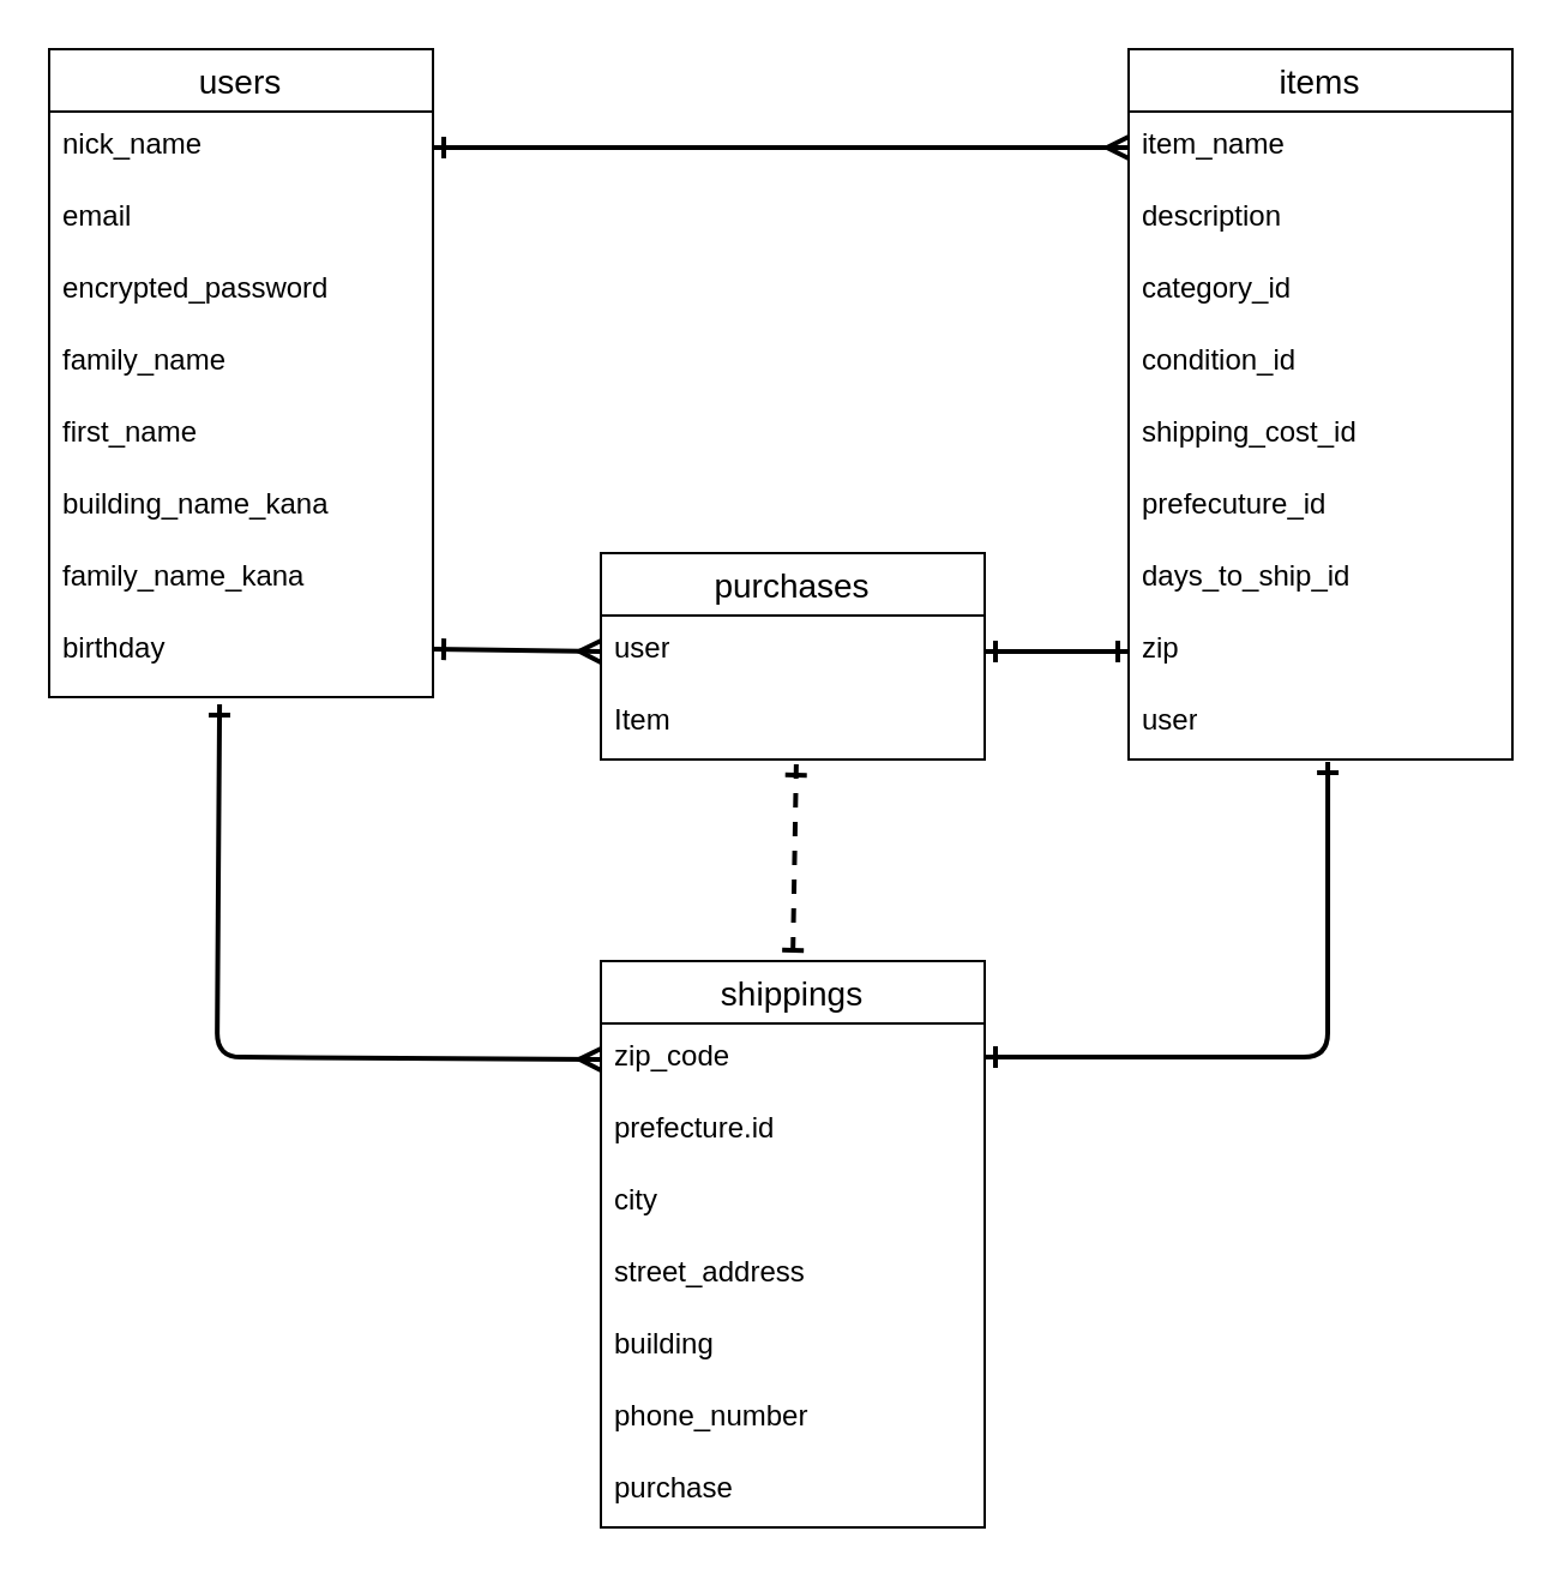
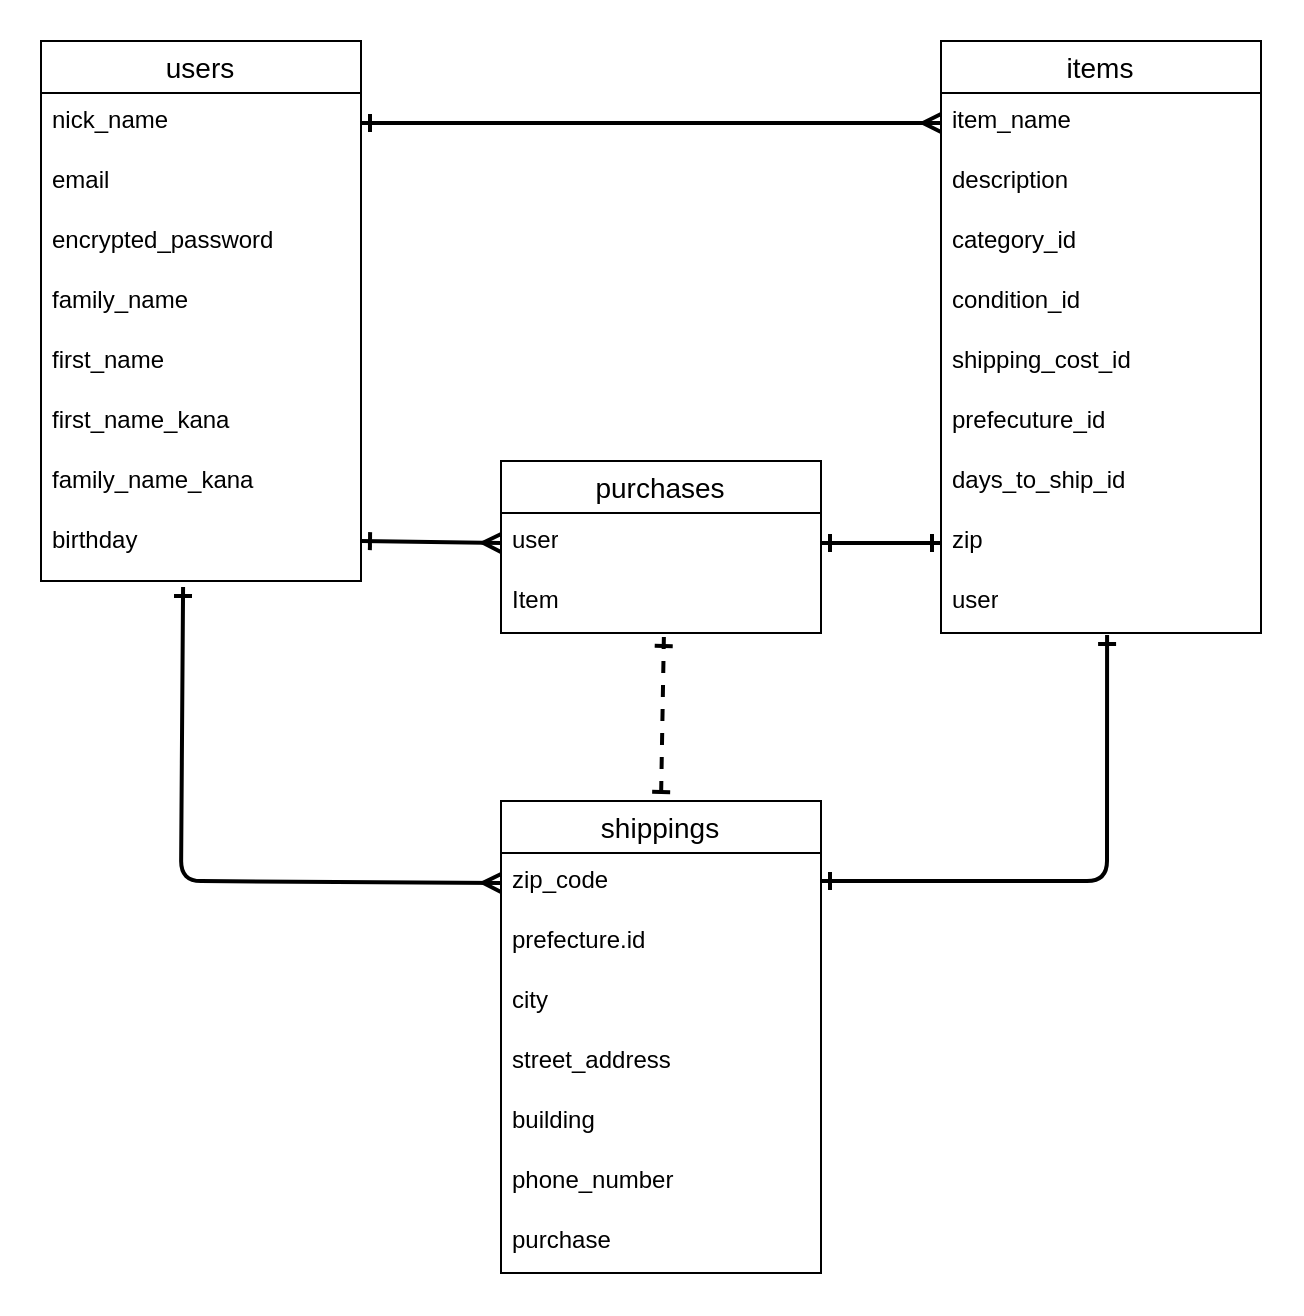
  <mxCell id="0" />
  <mxCell id="1" parent="0" />
  <mxCell id="2" value="users" style="swimlane;fontStyle=0;childLayout=stackLayout;horizontal=1;startSize=26;horizontalStack=0;resizeParent=1;resizeParentMax=0;resizeLast=0;collapsible=1;marginBottom=0;align=center;fontSize=14;" parent="1" vertex="1"><mxGeometry x="20" y="20" width="160" height="270" as="geometry"><mxRectangle x="10" y="130" width="70" height="30" as="alternateBounds" /></mxGeometry></mxCell>
  <mxCell id="3" value="nick_name" style="text;strokeColor=none;fillColor=none;spacingLeft=4;spacingRight=4;overflow=hidden;rotatable=0;points=[[0,0.5],[1,0.5]];portConstraint=eastwest;fontSize=12;whiteSpace=wrap;html=1;" parent="2" vertex="1"><mxGeometry y="26" width="160" height="30" as="geometry" /></mxCell>
  <mxCell id="4" value="email" style="text;strokeColor=none;fillColor=none;spacingLeft=4;spacingRight=4;overflow=hidden;rotatable=0;points=[[0,0.5],[1,0.5]];portConstraint=eastwest;fontSize=12;whiteSpace=wrap;html=1;" parent="2" vertex="1"><mxGeometry y="56" width="160" height="30" as="geometry" /></mxCell>
  <mxCell id="5" value="encrypted_password" style="text;strokeColor=none;fillColor=none;spacingLeft=4;spacingRight=4;overflow=hidden;rotatable=0;points=[[0,0.5],[1,0.5]];portConstraint=eastwest;fontSize=12;whiteSpace=wrap;html=1;" parent="2" vertex="1"><mxGeometry y="86" width="160" height="30" as="geometry" /></mxCell>
  <mxCell id="6" value="family_name" style="text;strokeColor=none;fillColor=none;spacingLeft=4;spacingRight=4;overflow=hidden;rotatable=0;points=[[0,0.5],[1,0.5]];portConstraint=eastwest;fontSize=12;whiteSpace=wrap;html=1;" parent="2" vertex="1"><mxGeometry y="116" width="160" height="30" as="geometry" /></mxCell>
  <mxCell id="7" value="first_name" style="text;strokeColor=none;fillColor=none;spacingLeft=4;spacingRight=4;overflow=hidden;rotatable=0;points=[[0,0.5],[1,0.5]];portConstraint=eastwest;fontSize=12;whiteSpace=wrap;html=1;" parent="2" vertex="1"><mxGeometry y="146" width="160" height="30" as="geometry" /></mxCell>
- <mxCell id="8" value="building_name_kana" style="text;strokeColor=none;fillColor=none;spacingLeft=4;spacingRight=4;overflow=hidden;rotatable=0;points=[[0,0.5],[1,0.5]];portConstraint=eastwest;fontSize=12;whiteSpace=wrap;html=1;" parent="2" vertex="1"><mxGeometry y="176" width="160" height="30" as="geometry" /></mxCell>
+ <mxCell id="8" value="first_name_kana" style="text;strokeColor=none;fillColor=none;spacingLeft=4;spacingRight=4;overflow=hidden;rotatable=0;points=[[0,0.5],[1,0.5]];portConstraint=eastwest;fontSize=12;whiteSpace=wrap;html=1;" parent="2" vertex="1"><mxGeometry y="176" width="160" height="30" as="geometry" /></mxCell>
  <mxCell id="9" value="family_name_kana" style="text;strokeColor=none;fillColor=none;spacingLeft=4;spacingRight=4;overflow=hidden;rotatable=0;points=[[0,0.5],[1,0.5]];portConstraint=eastwest;fontSize=12;whiteSpace=wrap;html=1;" parent="2" vertex="1"><mxGeometry y="206" width="160" height="30" as="geometry" /></mxCell>
  <mxCell id="10" value="birthday" style="text;strokeColor=none;fillColor=none;spacingLeft=4;spacingRight=4;overflow=hidden;rotatable=0;points=[[0,0.5],[1,0.5]];portConstraint=eastwest;fontSize=12;whiteSpace=wrap;html=1;" parent="2" vertex="1"><mxGeometry y="236" width="160" height="34" as="geometry" /></mxCell>
  <mxCell id="11" value="items" style="swimlane;fontStyle=0;childLayout=stackLayout;horizontal=1;startSize=26;horizontalStack=0;resizeParent=1;resizeParentMax=0;resizeLast=0;collapsible=1;marginBottom=0;align=center;fontSize=14;" parent="1" vertex="1"><mxGeometry x="470" y="20" width="160" height="296" as="geometry" /></mxCell>
  <mxCell id="12" value="item_name" style="text;strokeColor=none;fillColor=none;spacingLeft=4;spacingRight=4;overflow=hidden;rotatable=0;points=[[0,0.5],[1,0.5]];portConstraint=eastwest;fontSize=12;whiteSpace=wrap;html=1;" parent="11" vertex="1"><mxGeometry y="26" width="160" height="30" as="geometry" /></mxCell>
  <mxCell id="13" value="description" style="text;strokeColor=none;fillColor=none;spacingLeft=4;spacingRight=4;overflow=hidden;rotatable=0;points=[[0,0.5],[1,0.5]];portConstraint=eastwest;fontSize=12;whiteSpace=wrap;html=1;" parent="11" vertex="1"><mxGeometry y="56" width="160" height="30" as="geometry" /></mxCell>
  <mxCell id="14" value="category_id" style="text;strokeColor=none;fillColor=none;spacingLeft=4;spacingRight=4;overflow=hidden;rotatable=0;points=[[0,0.5],[1,0.5]];portConstraint=eastwest;fontSize=12;whiteSpace=wrap;html=1;" parent="11" vertex="1"><mxGeometry y="86" width="160" height="30" as="geometry" /></mxCell>
  <mxCell id="15" value="condition_id" style="text;strokeColor=none;fillColor=none;spacingLeft=4;spacingRight=4;overflow=hidden;rotatable=0;points=[[0,0.5],[1,0.5]];portConstraint=eastwest;fontSize=12;whiteSpace=wrap;html=1;" parent="11" vertex="1"><mxGeometry y="116" width="160" height="30" as="geometry" /></mxCell>
  <mxCell id="16" value="shipping_cost_id" style="text;strokeColor=none;fillColor=none;spacingLeft=4;spacingRight=4;overflow=hidden;rotatable=0;points=[[0,0.5],[1,0.5]];portConstraint=eastwest;fontSize=12;whiteSpace=wrap;html=1;" parent="11" vertex="1"><mxGeometry y="146" width="160" height="30" as="geometry" /></mxCell>
  <mxCell id="17" value="prefecuture_id" style="text;strokeColor=none;fillColor=none;spacingLeft=4;spacingRight=4;overflow=hidden;rotatable=0;points=[[0,0.5],[1,0.5]];portConstraint=eastwest;fontSize=12;whiteSpace=wrap;html=1;" parent="11" vertex="1"><mxGeometry y="176" width="160" height="30" as="geometry" /></mxCell>
  <mxCell id="18" value="days_to_ship_id" style="text;strokeColor=none;fillColor=none;spacingLeft=4;spacingRight=4;overflow=hidden;rotatable=0;points=[[0,0.5],[1,0.5]];portConstraint=eastwest;fontSize=12;whiteSpace=wrap;html=1;" parent="11" vertex="1"><mxGeometry y="206" width="160" height="30" as="geometry" /></mxCell>
  <mxCell id="19" value="zip" style="text;strokeColor=none;fillColor=none;spacingLeft=4;spacingRight=4;overflow=hidden;rotatable=0;points=[[0,0.5],[1,0.5]];portConstraint=eastwest;fontSize=12;whiteSpace=wrap;html=1;" parent="11" vertex="1"><mxGeometry y="236" width="160" height="30" as="geometry" /></mxCell>
  <mxCell id="20" value="user" style="text;strokeColor=none;fillColor=none;spacingLeft=4;spacingRight=4;overflow=hidden;rotatable=0;points=[[0,0.5],[1,0.5]];portConstraint=eastwest;fontSize=12;whiteSpace=wrap;html=1;" parent="11" vertex="1"><mxGeometry y="266" width="160" height="30" as="geometry" /></mxCell>
  <mxCell id="21" value="shippings" style="swimlane;fontStyle=0;childLayout=stackLayout;horizontal=1;startSize=26;horizontalStack=0;resizeParent=1;resizeParentMax=0;resizeLast=0;collapsible=1;marginBottom=0;align=center;fontSize=14;" parent="1" vertex="1"><mxGeometry x="250" y="400" width="160" height="236" as="geometry" /></mxCell>
  <mxCell id="22" value="zip_code" style="text;strokeColor=none;fillColor=none;spacingLeft=4;spacingRight=4;overflow=hidden;rotatable=0;points=[[0,0.5],[1,0.5]];portConstraint=eastwest;fontSize=12;whiteSpace=wrap;html=1;" parent="21" vertex="1"><mxGeometry y="26" width="160" height="30" as="geometry" /></mxCell>
  <mxCell id="23" value="prefecture.id" style="text;strokeColor=none;fillColor=none;spacingLeft=4;spacingRight=4;overflow=hidden;rotatable=0;points=[[0,0.5],[1,0.5]];portConstraint=eastwest;fontSize=12;whiteSpace=wrap;html=1;" parent="21" vertex="1"><mxGeometry y="56" width="160" height="30" as="geometry" /></mxCell>
  <mxCell id="24" value="city" style="text;strokeColor=none;fillColor=none;spacingLeft=4;spacingRight=4;overflow=hidden;rotatable=0;points=[[0,0.5],[1,0.5]];portConstraint=eastwest;fontSize=12;whiteSpace=wrap;html=1;" parent="21" vertex="1"><mxGeometry y="86" width="160" height="30" as="geometry" /></mxCell>
  <mxCell id="25" value="street_address" style="text;strokeColor=none;fillColor=none;spacingLeft=4;spacingRight=4;overflow=hidden;rotatable=0;points=[[0,0.5],[1,0.5]];portConstraint=eastwest;fontSize=12;whiteSpace=wrap;html=1;" parent="21" vertex="1"><mxGeometry y="116" width="160" height="30" as="geometry" /></mxCell>
  <mxCell id="26" value="building" style="text;strokeColor=none;fillColor=none;spacingLeft=4;spacingRight=4;overflow=hidden;rotatable=0;points=[[0,0.5],[1,0.5]];portConstraint=eastwest;fontSize=12;whiteSpace=wrap;html=1;" parent="21" vertex="1"><mxGeometry y="146" width="160" height="30" as="geometry" /></mxCell>
  <mxCell id="27" value="phone_number" style="text;strokeColor=none;fillColor=none;spacingLeft=4;spacingRight=4;overflow=hidden;rotatable=0;points=[[0,0.5],[1,0.5]];portConstraint=eastwest;fontSize=12;whiteSpace=wrap;html=1;" parent="21" vertex="1"><mxGeometry y="176" width="160" height="30" as="geometry" /></mxCell>
  <mxCell id="28" value="purchase" style="text;strokeColor=none;fillColor=none;spacingLeft=4;spacingRight=4;overflow=hidden;rotatable=0;points=[[0,0.5],[1,0.5]];portConstraint=eastwest;fontSize=12;whiteSpace=wrap;html=1;" parent="21" vertex="1"><mxGeometry y="206" width="160" height="30" as="geometry" /></mxCell>
  <mxCell id="29" style="edgeStyle=none;html=1;entryX=0;entryY=0.5;entryDx=0;entryDy=0;flowAnimation=0;startArrow=ERone;startFill=0;endArrow=ERmany;endFill=0;strokeWidth=2;exitX=1;exitY=0.5;exitDx=0;exitDy=0;" parent="1" source="3" target="12" edge="1"><mxGeometry relative="1" as="geometry"><mxPoint x="200" y="88" as="sourcePoint" /><mxPoint x="240" y="69" as="targetPoint" /></mxGeometry></mxCell>
  <mxCell id="30" style="edgeStyle=none;html=1;entryX=0;entryY=0.5;entryDx=0;entryDy=0;strokeWidth=2;startArrow=ERone;startFill=0;endArrow=ERmany;endFill=0;exitX=0.444;exitY=1.088;exitDx=0;exitDy=0;exitPerimeter=0;" parent="1" source="10" target="22" edge="1"><mxGeometry relative="1" as="geometry"><mxPoint x="90" y="300" as="sourcePoint" /><Array as="points"><mxPoint x="90" y="440" /></Array></mxGeometry></mxCell>
  <mxCell id="31" style="edgeStyle=none;html=1;exitX=0.519;exitY=1.033;exitDx=0;exitDy=0;exitPerimeter=0;startArrow=ERone;startFill=0;endArrow=ERone;endFill=0;strokeWidth=2;entryX=1;entryY=0.467;entryDx=0;entryDy=0;entryPerimeter=0;" parent="1" source="20" target="22" edge="1"><mxGeometry relative="1" as="geometry"><mxPoint x="289" y="460" as="targetPoint" /><Array as="points"><mxPoint x="553" y="440" /></Array></mxGeometry></mxCell>
  <mxCell id="32" value="purchases" style="swimlane;fontStyle=0;childLayout=stackLayout;horizontal=1;startSize=26;horizontalStack=0;resizeParent=1;resizeParentMax=0;resizeLast=0;collapsible=1;marginBottom=0;align=center;fontSize=14;" parent="1" vertex="1"><mxGeometry x="250" y="230" width="160" height="86" as="geometry" /></mxCell>
  <mxCell id="33" value="user" style="text;strokeColor=none;fillColor=none;spacingLeft=4;spacingRight=4;overflow=hidden;rotatable=0;points=[[0,0.5],[1,0.5]];portConstraint=eastwest;fontSize=12;whiteSpace=wrap;html=1;" parent="32" vertex="1"><mxGeometry y="26" width="160" height="30" as="geometry" /></mxCell>
  <mxCell id="34" value="Item" style="text;strokeColor=none;fillColor=none;spacingLeft=4;spacingRight=4;overflow=hidden;rotatable=0;points=[[0,0.5],[1,0.5]];portConstraint=eastwest;fontSize=12;whiteSpace=wrap;html=1;" parent="32" vertex="1"><mxGeometry y="56" width="160" height="30" as="geometry" /></mxCell>
  <mxCell id="35" style="edgeStyle=none;html=1;entryX=0;entryY=0.5;entryDx=0;entryDy=0;endArrow=ERmany;endFill=0;startArrow=ERone;startFill=0;strokeWidth=2;" parent="1" target="33" edge="1"><mxGeometry relative="1" as="geometry"><mxPoint x="180" y="270" as="sourcePoint" /></mxGeometry></mxCell>
  <mxCell id="36" style="edgeStyle=none;html=1;startArrow=ERone;startFill=0;endArrow=ERone;endFill=0;strokeWidth=2;entryX=0.5;entryY=0;entryDx=0;entryDy=0;exitX=0.509;exitY=1.067;exitDx=0;exitDy=0;exitPerimeter=0;dashed=1;" parent="1" target="21" edge="1" source="34"><mxGeometry relative="1" as="geometry"><mxPoint x="330" y="350" as="sourcePoint" /><mxPoint x="330" y="370" as="targetPoint" /></mxGeometry></mxCell>
  <mxCell id="37" style="edgeStyle=none;html=1;exitX=1;exitY=0.5;exitDx=0;exitDy=0;entryX=0;entryY=0.5;entryDx=0;entryDy=0;endArrow=ERone;endFill=0;startArrow=ERone;startFill=0;strokeWidth=2;" parent="1" source="33" target="19" edge="1"><mxGeometry relative="1" as="geometry" /></mxCell>
